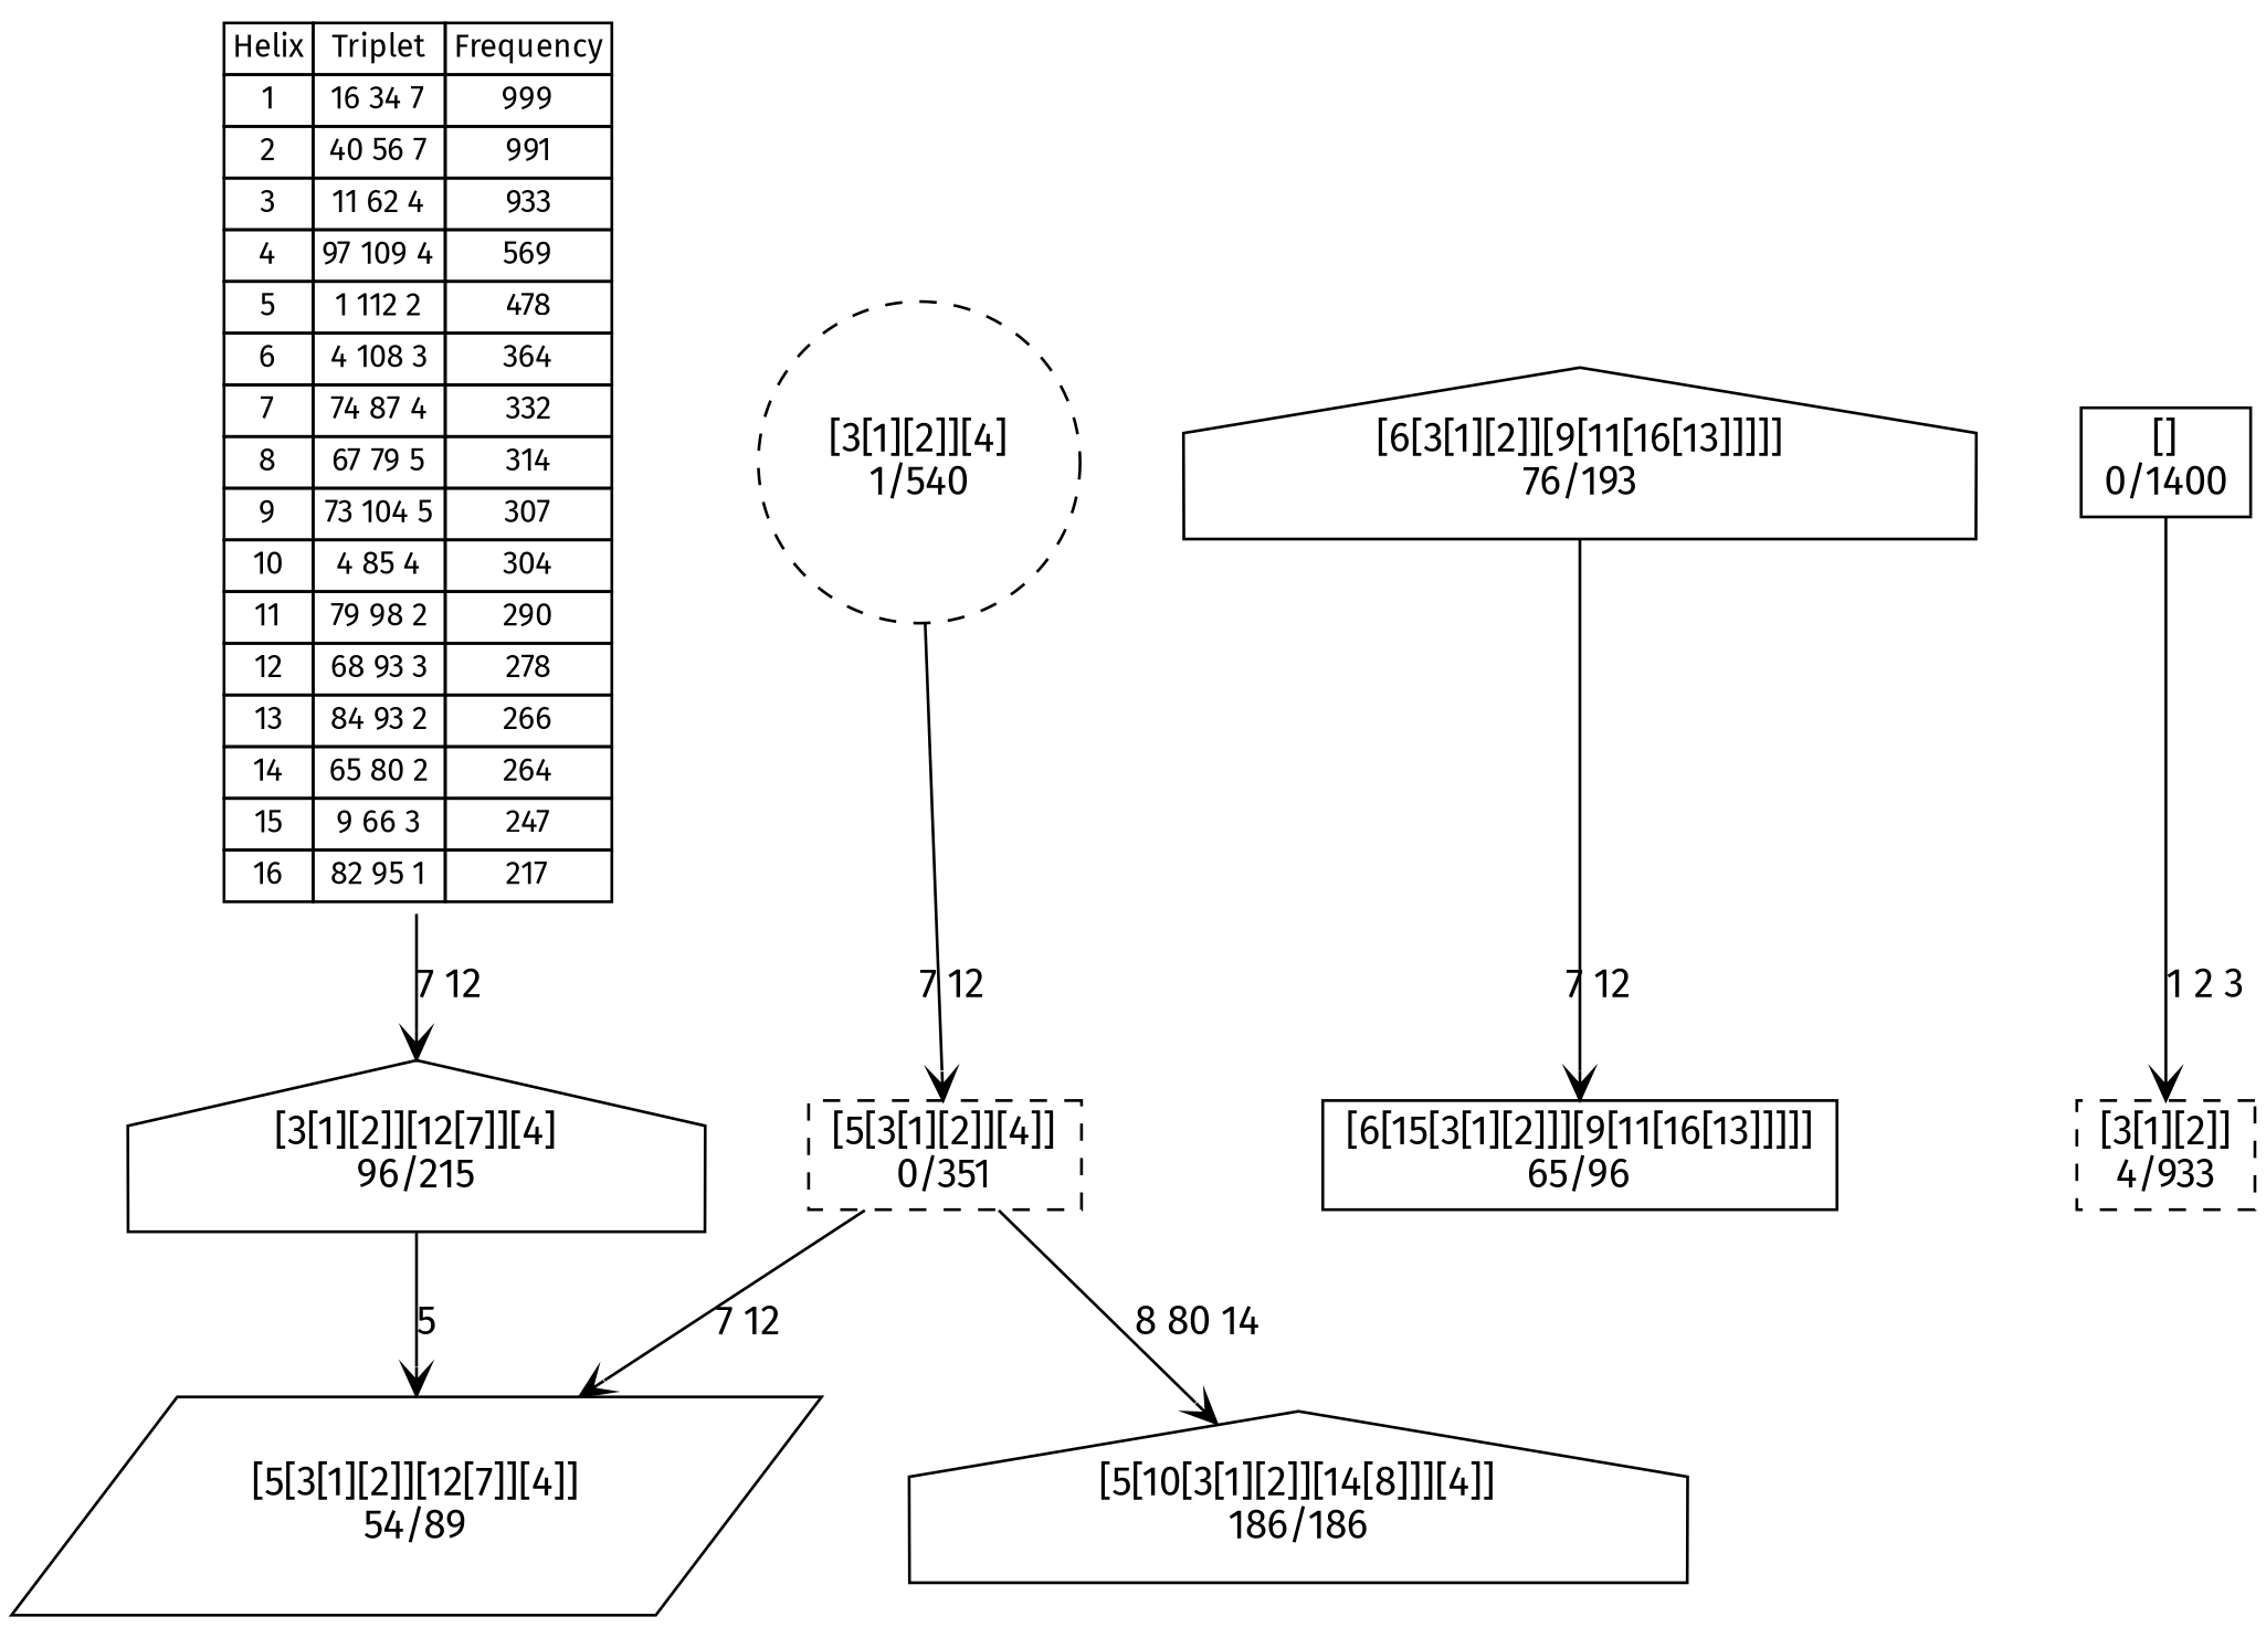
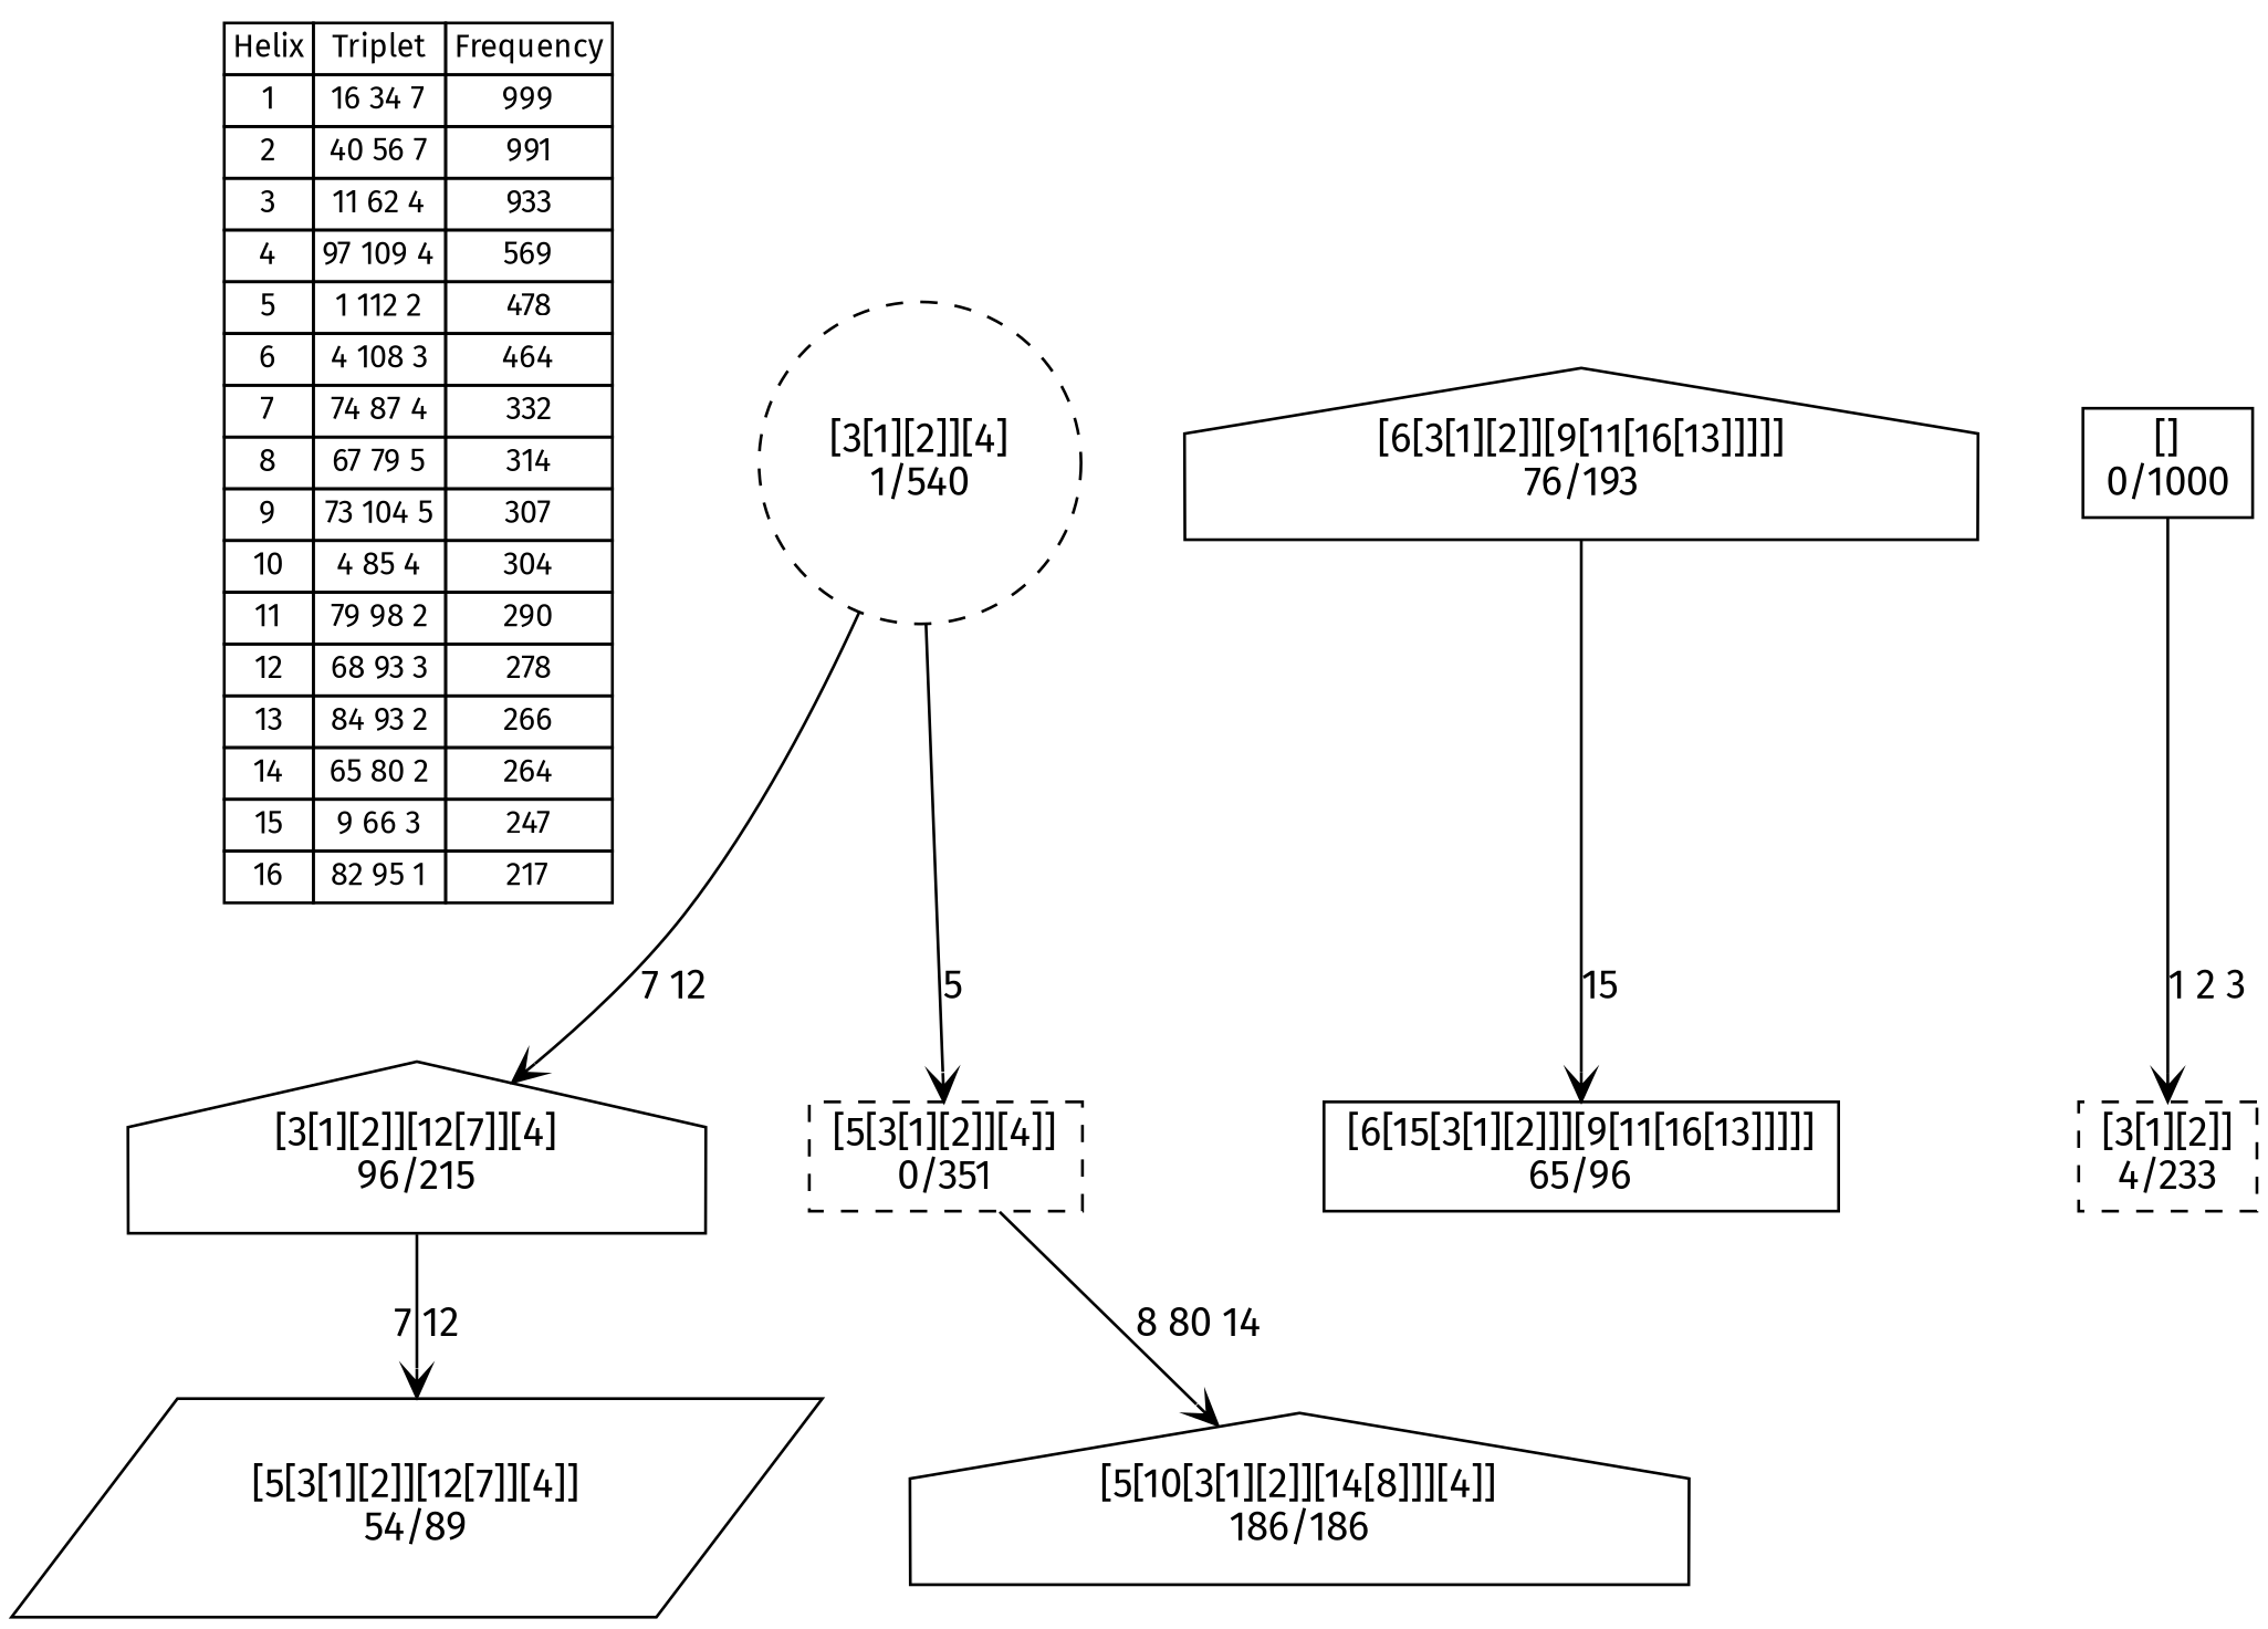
  digraph {
    fontname="Fira Sans"
    nodesep=0.5
    node [fontname="Fira Sans" shape=box]
    edge [arrowhead=vee fontname="Fira Sans"]
-   n1 [fontsize=11 label=< <table border="0" cellborder="1" cellspacing="0"><tr><td>Helix</td><td>Triplet</td><td>Frequency</td></tr> <tr><td>1</td><td>16 34 7</td><td>999</td></tr> <tr><td>2</td><td>40 56 7</td><td>991</td></tr> <tr><td>3</td><td>11 62 4</td><td>933</td></tr> <tr><td>4</td><td>97 109 4</td><td>569</td></tr> <tr><td>5</td><td>1 112 2</td><td>478</td></tr> <tr><td>6</td><td>4 108 3</td><td>364</td></tr> <tr><td>7</td><td>74 87 4</td><td>332</td></tr> <tr><td>8</td><td>67 79 5</td><td>314</td></tr> <tr><td>9</td><td>73 104 5</td><td>307</td></tr> <tr><td>10</td><td>4 85 4</td><td>304</td></tr> <tr><td>11</td><td>79 98 2</td><td>290</td></tr> <tr><td>12</td><td>68 93 3</td><td>278</td></tr> <tr><td>13</td><td>84 93 2</td><td>266</td></tr> <tr><td>14</td><td>65 80 2</td><td>264</td></tr> <tr><td>15</td><td>9 66 3</td><td>247</td></tr> <tr><td>16</td><td>82 95 1</td><td>217</td></tr> </table>> shape=plaintext]
+   n1 [fontsize=11 label=< <table border="0" cellborder="1" cellspacing="0"><tr><td>Helix</td><td>Triplet</td><td>Frequency</td></tr> <tr><td>1</td><td>16 34 7</td><td>999</td></tr> <tr><td>2</td><td>40 56 7</td><td>991</td></tr> <tr><td>3</td><td>11 62 4</td><td>933</td></tr> <tr><td>4</td><td>97 109 4</td><td>569</td></tr> <tr><td>5</td><td>1 112 2</td><td>478</td></tr> <tr><td>6</td><td>4 108 3</td><td>464</td></tr> <tr><td>7</td><td>74 87 4</td><td>332</td></tr> <tr><td>8</td><td>67 79 5</td><td>314</td></tr> <tr><td>9</td><td>73 104 5</td><td>307</td></tr> <tr><td>10</td><td>4 85 4</td><td>304</td></tr> <tr><td>11</td><td>79 98 2</td><td>290</td></tr> <tr><td>12</td><td>68 93 3</td><td>278</td></tr> <tr><td>13</td><td>84 93 2</td><td>266</td></tr> <tr><td>14</td><td>65 80 2</td><td>264</td></tr> <tr><td>15</td><td>9 66 3</td><td>247</td></tr> <tr><td>16</td><td>82 95 1</td><td>217</td></tr> </table>> shape=plaintext]
    n2 [label="[5[10[3[1][2]][14[8]]][4]]\n186/186" shape=house]
    n3 [label="[3[1][2]][12[7]][4]\n96/215" shape=house]
    n4 [label="[5[3[1][2]][12[7]][4]]\n54/89" shape=parallelogram]
    n5 [label="[6[3[1][2]][9[11[16[13]]]]]\n76/193" shape=house]
    n6 [label="[6[15[3[1][2]]][9[11[16[13]]]]]\n65/96"]
    n7 [label="[3[1][2]][4]\n1/540" shape=circle style=dashed]
    n8 [label="[5[3[1][2]][4]]\n0/351" style=dashed]
-   n9 [label="[3[1][2]]\n4/933" style=dashed]
-   n10 [label="[]\n0/1400"]
-   n3 -> n4 [label="5 "]
-   n5 -> n6 [label="7 12 "]
-   n1 -> n3 [label="7 12 "]
-   n7 -> n8 [label="7 12 "]
+   n9 [label="[3[1][2]]\n4/233" style=dashed]
+   n10 [label="[]\n0/1000"]
+   n3 -> n4 [label="7 12 "]
+   n5 -> n6 [label="15 "]
+   n7 -> n3 [label="7 12 "]
+   n7 -> n8 [label="5 "]
    n8 -> n2 [label="8 80 14 "]
-   n8 -> n4 [label="7 12 "]
    n10 -> n9 [label="1 2 3 "]
  }
